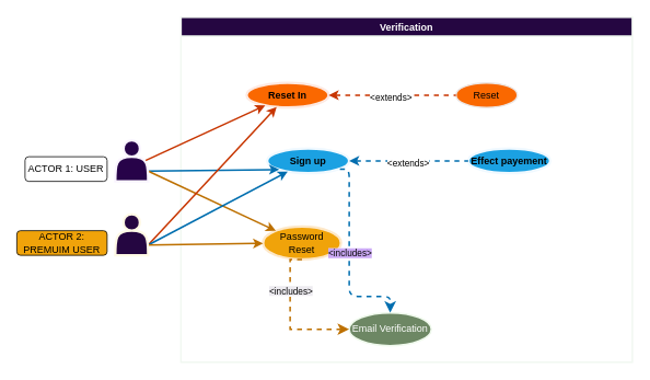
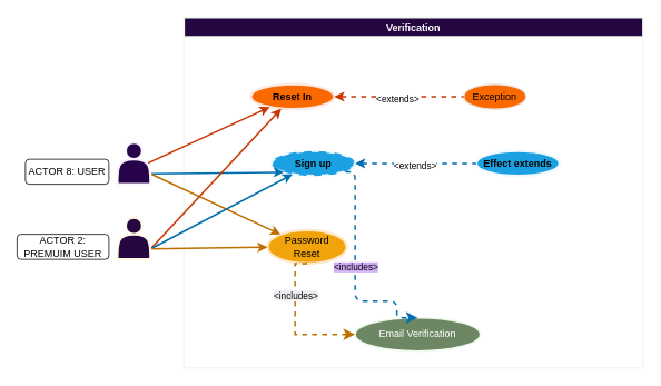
  <mxCell id="0" />
  <mxCell id="1" parent="0" />
  <mxCell id="2" value="Verification" style="swimlane;strokeColor=#f1f8f1;strokeWidth=2;fontColor=#ffffff;fillColor=#250641;" parent="1" vertex="1"><mxGeometry x="220" y="20" width="550" height="420" as="geometry"><mxRectangle x="-600" y="-800" width="100" height="30" as="alternateBounds" /></mxGeometry></mxCell>
  <mxCell id="3" value="&lt;b&gt;Reset In&lt;/b&gt;" style="ellipse;whiteSpace=wrap;html=1;align=center;newEdgeStyle={&quot;edgeStyle&quot;:&quot;entityRelationEdgeStyle&quot;,&quot;startArrow&quot;:&quot;none&quot;,&quot;endArrow&quot;:&quot;none&quot;,&quot;segment&quot;:10,&quot;curved&quot;:1,&quot;sourcePerimeterSpacing&quot;:0,&quot;targetPerimeterSpacing&quot;:0};treeFolding=1;treeMoving=1;fillColor=#fa6800;fontColor=#000000;strokeColor=#fde9e2;strokeWidth=3;" parent="2" vertex="1"><mxGeometry x="80" y="80" width="100" height="30" as="geometry" /></mxCell>
- <mxCell id="4" value="&lt;font color=&quot;#000000&quot;&gt;&lt;b&gt;Sign up&lt;/b&gt;&lt;/font&gt;" style="ellipse;whiteSpace=wrap;html=1;align=center;newEdgeStyle={&quot;edgeStyle&quot;:&quot;entityRelationEdgeStyle&quot;,&quot;startArrow&quot;:&quot;none&quot;,&quot;endArrow&quot;:&quot;none&quot;,&quot;segment&quot;:10,&quot;curved&quot;:1,&quot;sourcePerimeterSpacing&quot;:0,&quot;targetPerimeterSpacing&quot;:0};treeFolding=1;treeMoving=1;fillColor=#1ba1e2;fontColor=#ffffff;strokeColor=#f0f9ff;strokeWidth=3;" parent="2" vertex="1"><mxGeometry x="105" y="160" width="100" height="30" as="geometry" /></mxCell>
- <mxCell id="5" value="Email Verification" style="ellipse;whiteSpace=wrap;html=1;align=center;newEdgeStyle={&quot;edgeStyle&quot;:&quot;entityRelationEdgeStyle&quot;,&quot;startArrow&quot;:&quot;none&quot;,&quot;endArrow&quot;:&quot;none&quot;,&quot;segment&quot;:10,&quot;curved&quot;:1,&quot;sourcePerimeterSpacing&quot;:0,&quot;targetPerimeterSpacing&quot;:0};treeFolding=1;treeMoving=1;fillColor=#6d8764;fontColor=#ffffff;strokeColor=#eff9ec;strokeWidth=2;" parent="2" vertex="1"><mxGeometry x="205" y="360" width="100" height="40" as="geometry" /></mxCell>
+ <mxCell id="4" value="&lt;font color=&quot;#000000&quot;&gt;&lt;b&gt;Sign up&lt;/b&gt;&lt;/font&gt;" style="ellipse;whiteSpace=wrap;html=1;align=center;newEdgeStyle={&quot;edgeStyle&quot;:&quot;entityRelationEdgeStyle&quot;,&quot;startArrow&quot;:&quot;none&quot;,&quot;endArrow&quot;:&quot;none&quot;,&quot;segment&quot;:10,&quot;curved&quot;:1,&quot;sourcePerimeterSpacing&quot;:0,&quot;targetPerimeterSpacing&quot;:0};treeFolding=1;treeMoving=1;fillColor=#1ba1e2;fontColor=#ffffff;strokeColor=#f0f9ff;strokeWidth=3;dashed=1;" parent="2" vertex="1"><mxGeometry x="105" y="160" width="100" height="30" as="geometry" /></mxCell>
+ <mxCell id="5" value="Email Verification" style="ellipse;whiteSpace=wrap;html=1;align=center;newEdgeStyle={&quot;edgeStyle&quot;:&quot;entityRelationEdgeStyle&quot;,&quot;startArrow&quot;:&quot;none&quot;,&quot;endArrow&quot;:&quot;none&quot;,&quot;segment&quot;:10,&quot;curved&quot;:1,&quot;sourcePerimeterSpacing&quot;:0,&quot;targetPerimeterSpacing&quot;:0};treeFolding=1;treeMoving=1;fillColor=#6d8764;fontColor=#ffffff;strokeColor=#eff9ec;strokeWidth=2;" parent="2" vertex="1"><mxGeometry x="205" y="360" width="150" height="40" as="geometry" /></mxCell>
  <mxCell id="6" value="Password&lt;br&gt;Reset" style="ellipse;whiteSpace=wrap;html=1;align=center;newEdgeStyle={&quot;edgeStyle&quot;:&quot;entityRelationEdgeStyle&quot;,&quot;startArrow&quot;:&quot;none&quot;,&quot;endArrow&quot;:&quot;none&quot;,&quot;segment&quot;:10,&quot;curved&quot;:1,&quot;sourcePerimeterSpacing&quot;:0,&quot;targetPerimeterSpacing&quot;:0};treeFolding=1;treeMoving=1;fillColor=#f0a30a;fontColor=#000000;strokeColor=#fde8c9;strokeWidth=3;" parent="2" vertex="1"><mxGeometry x="100" y="255" width="95" height="40" as="geometry" /></mxCell>
  <mxCell id="7" value="" style="edgeStyle=segmentEdgeStyle;endArrow=classic;html=1;rounded=1;endSize=8;startSize=8;jumpStyle=none;dashed=1;fillColor=#1ba1e2;strokeColor=#006EAF;entryX=0.5;entryY=0;entryDx=0;entryDy=0;strokeWidth=2;exitX=0.887;exitY=0.838;exitDx=0;exitDy=0;startArrow=none;startFill=0;endFill=1;exitPerimeter=0;" parent="2" source="4" target="5" edge="1"><mxGeometry width="50" height="50" relative="1" as="geometry"><mxPoint x="-10" y="155" as="sourcePoint" /><mxPoint x="-5" y="330" as="targetPoint" /><Array as="points"><mxPoint x="205" y="185" /><mxPoint x="205" y="340" /><mxPoint x="255" y="340" /></Array></mxGeometry></mxCell>
  <mxCell id="8" value="&lt;span style=&quot;background-color: rgb(203, 169, 245);&quot;&gt;&lt;span style=&quot;color: rgb(5, 5, 5);&quot;&gt;&amp;lt;&lt;/span&gt;&lt;font style=&quot;color: rgb(5, 5, 5);&quot;&gt;includes&lt;/font&gt;&lt;span style=&quot;color: rgb(5, 5, 5);&quot;&gt;&amp;gt;&lt;/span&gt;&lt;/span&gt;" style="edgeLabel;html=1;align=center;verticalAlign=middle;resizable=0;points=[];" parent="7" vertex="1" connectable="0"><mxGeometry x="-0.05" y="1" relative="1" as="geometry"><mxPoint x="-1" y="2" as="offset" /></mxGeometry></mxCell>
  <mxCell id="9" value="" style="edgeStyle=segmentEdgeStyle;endArrow=classic;html=1;curved=0;rounded=0;endSize=8;startSize=8;exitX=0.5;exitY=1;exitDx=0;exitDy=0;entryX=0;entryY=0.5;entryDx=0;entryDy=0;dashed=1;fillColor=#f0a30a;strokeColor=#BD7000;strokeWidth=2;startArrow=none;startFill=0;endFill=1;" parent="2" source="6" target="5" edge="1"><mxGeometry width="50" height="50" relative="1" as="geometry"><mxPoint x="-25" y="430" as="sourcePoint" /><mxPoint x="25" y="380" as="targetPoint" /><Array as="points"><mxPoint x="133" y="360" /><mxPoint x="133" y="360" /><mxPoint x="133" y="380" /></Array></mxGeometry></mxCell>
  <mxCell id="10" value="&lt;span style=&quot;background-color: rgb(237, 235, 240);&quot;&gt;&lt;span style=&quot;color: rgb(5, 5, 5);&quot;&gt;&amp;lt;&lt;/span&gt;&lt;font style=&quot;color: rgb(5, 5, 5);&quot;&gt;includes&lt;/font&gt;&lt;span style=&quot;color: rgb(5, 5, 5);&quot;&gt;&amp;gt;&lt;/span&gt;&lt;/span&gt;" style="edgeLabel;html=1;align=center;verticalAlign=middle;resizable=0;points=[];" parent="9" vertex="1" connectable="0"><mxGeometry x="-0.12" y="-1" relative="1" as="geometry"><mxPoint x="1" y="-22" as="offset" /></mxGeometry></mxCell>
- <mxCell id="11" value="Reset" style="ellipse;whiteSpace=wrap;html=1;align=center;newEdgeStyle={&quot;edgeStyle&quot;:&quot;entityRelationEdgeStyle&quot;,&quot;startArrow&quot;:&quot;none&quot;,&quot;endArrow&quot;:&quot;none&quot;,&quot;segment&quot;:10,&quot;curved&quot;:1,&quot;sourcePerimeterSpacing&quot;:0,&quot;targetPerimeterSpacing&quot;:0};treeFolding=1;treeMoving=1;fillColor=#fa6800;fontColor=#000000;strokeColor=#ece6e4;strokeWidth=2;" parent="2" vertex="1"><mxGeometry x="335" y="80" width="75" height="30" as="geometry" /></mxCell>
+ <mxCell id="11" value="Exception" style="ellipse;whiteSpace=wrap;html=1;align=center;newEdgeStyle={&quot;edgeStyle&quot;:&quot;entityRelationEdgeStyle&quot;,&quot;startArrow&quot;:&quot;none&quot;,&quot;endArrow&quot;:&quot;none&quot;,&quot;segment&quot;:10,&quot;curved&quot;:1,&quot;sourcePerimeterSpacing&quot;:0,&quot;targetPerimeterSpacing&quot;:0};treeFolding=1;treeMoving=1;fillColor=#fa6800;fontColor=#000000;strokeColor=#ece6e4;strokeWidth=2;" parent="2" vertex="1"><mxGeometry x="335" y="80" width="75" height="30" as="geometry" /></mxCell>
  <mxCell id="12" value="" style="endArrow=none;html=1;rounded=1;dashed=1;elbow=vertical;jumpStyle=none;entryX=0;entryY=0.5;entryDx=0;entryDy=0;exitX=1;exitY=0.5;exitDx=0;exitDy=0;fillColor=#fa6800;strokeColor=#C73500;strokeWidth=2;startArrow=classic;startFill=1;endFill=0;" parent="2" source="3" target="11" edge="1"><mxGeometry width="50" height="50" relative="1" as="geometry"><mxPoint x="-40" y="119" as="sourcePoint" /><mxPoint x="55" y="80" as="targetPoint" /></mxGeometry></mxCell>
  <mxCell id="13" value="&lt;span style=&quot;color: rgb(0, 0, 0);&quot;&gt;&amp;lt;extends&amp;gt;&lt;/span&gt;" style="edgeLabel;html=1;align=center;verticalAlign=middle;resizable=0;points=[];" parent="12" vertex="1" connectable="0"><mxGeometry x="-0.163" y="-1" relative="1" as="geometry"><mxPoint x="10" y="1" as="offset" /></mxGeometry></mxCell>
  <mxCell id="14" style="edgeStyle=none;html=1;exitX=0.9;exitY=0.5;exitDx=0;exitDy=0;exitPerimeter=0;fillColor=#fa6800;strokeColor=#C73500;strokeWidth=2;" parent="2" source="17" target="3" edge="1"><mxGeometry relative="1" as="geometry" /></mxCell>
  <mxCell id="15" style="edgeStyle=none;html=1;exitX=1;exitY=0.75;exitDx=0;exitDy=0;entryX=0;entryY=1;entryDx=0;entryDy=0;fillColor=#1ba1e2;strokeColor=#006EAF;strokeWidth=2;" parent="2" source="17" target="4" edge="1"><mxGeometry relative="1" as="geometry" /></mxCell>
  <mxCell id="16" style="edgeStyle=none;html=1;exitX=1;exitY=0.75;exitDx=0;exitDy=0;fillColor=#f0a30a;strokeColor=#BD7000;strokeWidth=2;" parent="2" source="17" target="6" edge="1"><mxGeometry relative="1" as="geometry" /></mxCell>
  <mxCell id="17" value="" style="shape=actor;whiteSpace=wrap;html=1;fillColor=#270349;fontColor=#ffffff;strokeColor=#faf5ff;strokeWidth=3;" parent="2" vertex="1"><mxGeometry x="-80" y="150" width="40" height="50" as="geometry" /></mxCell>
- <mxCell id="18" value="ACTOR 1: USER" style="rounded=1;whiteSpace=wrap;html=1;" parent="2" vertex="1"><mxGeometry x="-190" y="170" width="100" height="30" as="geometry" /></mxCell>
+ <mxCell id="18" value="ACTOR 8: USER" style="rounded=1;whiteSpace=wrap;html=1;" parent="2" vertex="1"><mxGeometry x="-190" y="170" width="100" height="30" as="geometry" /></mxCell>
  <mxCell id="19" style="edgeStyle=none;html=1;exitX=1;exitY=0.75;exitDx=0;exitDy=0;fillColor=#fa6800;strokeColor=#C73500;strokeWidth=2;" parent="2" source="22" target="3" edge="1"><mxGeometry relative="1" as="geometry" /></mxCell>
  <mxCell id="20" style="edgeStyle=none;html=1;exitX=1;exitY=0.75;exitDx=0;exitDy=0;fillColor=#1ba1e2;strokeColor=#006EAF;strokeWidth=2;" parent="2" source="22" target="4" edge="1"><mxGeometry relative="1" as="geometry" /></mxCell>
  <mxCell id="21" style="edgeStyle=none;html=1;exitX=1;exitY=0.75;exitDx=0;exitDy=0;fillColor=#f0a30a;strokeColor=#BD7000;strokeWidth=2;" parent="2" source="22" target="6" edge="1"><mxGeometry relative="1" as="geometry" /></mxCell>
  <mxCell id="22" value="" style="shape=actor;whiteSpace=wrap;html=1;fillColor=#250641;strokeColor=#fff9e5;fontColor=#ffffff;strokeWidth=3;" parent="2" vertex="1"><mxGeometry x="-80" y="240" width="40" height="50" as="geometry" /></mxCell>
- <mxCell id="23" value="ACTOR 2: PREMUIM USER" style="rounded=1;whiteSpace=wrap;html=1;fillColor=#f0a30a;" parent="2" vertex="1"><mxGeometry x="-200" y="260" width="110" height="30" as="geometry" /></mxCell>
- <mxCell id="24" value="&lt;font color=&quot;#000000&quot;&gt;&lt;b&gt;Effect payement&lt;/b&gt;&lt;/font&gt;" style="ellipse;whiteSpace=wrap;html=1;align=center;newEdgeStyle={&quot;edgeStyle&quot;:&quot;entityRelationEdgeStyle&quot;,&quot;startArrow&quot;:&quot;none&quot;,&quot;endArrow&quot;:&quot;none&quot;,&quot;segment&quot;:10,&quot;curved&quot;:1,&quot;sourcePerimeterSpacing&quot;:0,&quot;targetPerimeterSpacing&quot;:0};treeFolding=1;treeMoving=1;fillColor=#1ba1e2;fontColor=#ffffff;strokeColor=#f0f9ff;strokeWidth=3;" parent="2" vertex="1"><mxGeometry x="350" y="160" width="100" height="30" as="geometry" /></mxCell>
+ <mxCell id="23" value="ACTOR 2: PREMUIM USER" style="rounded=1;whiteSpace=wrap;html=1;" parent="2" vertex="1"><mxGeometry x="-200" y="260" width="110" height="30" as="geometry" /></mxCell>
+ <mxCell id="24" value="&lt;font color=&quot;#000000&quot;&gt;&lt;b&gt;Effect extends&lt;/b&gt;&lt;/font&gt;" style="ellipse;whiteSpace=wrap;html=1;align=center;newEdgeStyle={&quot;edgeStyle&quot;:&quot;entityRelationEdgeStyle&quot;,&quot;startArrow&quot;:&quot;none&quot;,&quot;endArrow&quot;:&quot;none&quot;,&quot;segment&quot;:10,&quot;curved&quot;:1,&quot;sourcePerimeterSpacing&quot;:0,&quot;targetPerimeterSpacing&quot;:0};treeFolding=1;treeMoving=1;fillColor=#1ba1e2;fontColor=#ffffff;strokeColor=#f0f9ff;strokeWidth=3;" parent="2" vertex="1"><mxGeometry x="350" y="160" width="100" height="30" as="geometry" /></mxCell>
  <mxCell id="25" value="" style="endArrow=none;html=1;rounded=1;dashed=1;elbow=vertical;jumpStyle=none;entryX=0;entryY=0.5;entryDx=0;entryDy=0;fillColor=#1ba1e2;strokeColor=#006EAF;strokeWidth=2;startArrow=classic;startFill=1;endFill=0;exitX=1;exitY=0.5;exitDx=0;exitDy=0;" parent="2" source="4" target="24" edge="1"><mxGeometry width="50" height="50" relative="1" as="geometry"><mxPoint x="210" y="175" as="sourcePoint" /><mxPoint x="345.0" y="105" as="targetPoint" /></mxGeometry></mxCell>
  <mxCell id="26" value="&lt;span style=&quot;color: rgb(0, 0, 0);&quot;&gt;&amp;lt;extends&amp;gt;&lt;/span&gt;" style="edgeLabel;html=1;align=center;verticalAlign=middle;resizable=0;points=[];" parent="25" vertex="1" connectable="0"><mxGeometry x="-0.163" y="-1" relative="1" as="geometry"><mxPoint x="10" y="1" as="offset" /></mxGeometry></mxCell>
